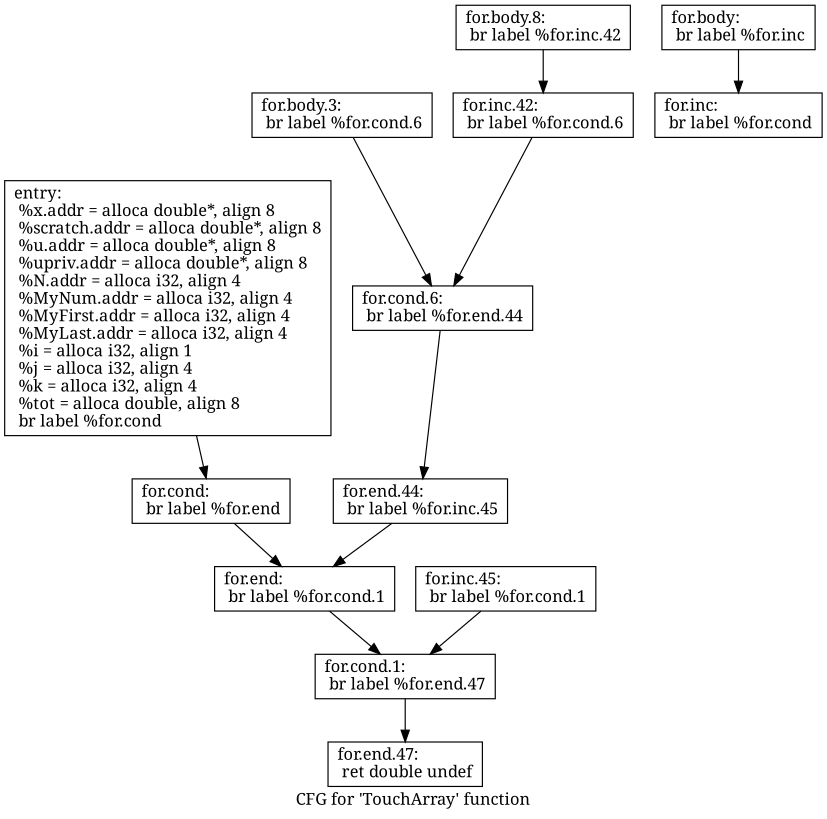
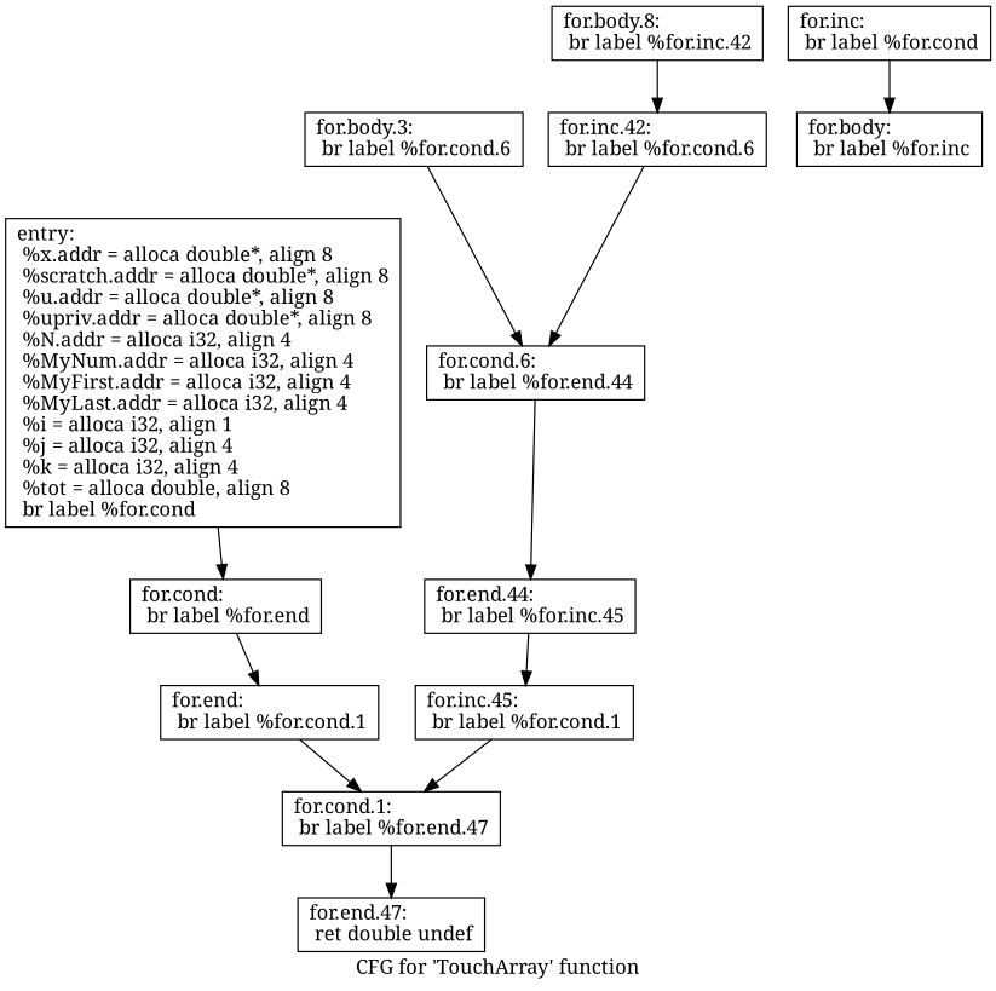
  digraph {
    fontname="Noto Serif"
    label="CFG for 'TouchArray' function"
    node [fontname="Noto Serif" shape=record]
    edge [fontname="Noto Serif"]
    n1 [label="{entry:\l  %x.addr = alloca double*, align 8\l  %scratch.addr = alloca double*, align 8\l  %u.addr = alloca double*, align 8\l  %upriv.addr = alloca double*, align 8\l  %N.addr = alloca i32, align 4\l  %MyNum.addr = alloca i32, align 4\l  %MyFirst.addr = alloca i32, align 4\l  %MyLast.addr = alloca i32, align 4\l  %i = alloca i32, align 1\l  %j = alloca i32, align 4\l  %k = alloca i32, align 4\l  %tot = alloca double, align 8\l  br label %for.cond\l}"]
    n2 [label="{for.cond:                                         \l  br label %for.end\l}"]
    n3 [label="{for.end:                                          \l  br label %for.cond.1\l}"]
    n4 [label="{for.cond.1:                                       \l  br label %for.end.47\l}"]
    n5 [label="{for.end.47:                                       \l  ret double undef\l}"]
    n6 [label="{for.body:                                         \l  br label %for.inc\l}"]
    n7 [label="{for.inc:                                          \l  br label %for.cond\l}"]
    n8 [label="{for.body.3:                                       \l  br label %for.cond.6\l}"]
    n9 [label="{for.cond.6:                                       \l  br label %for.end.44\l}"]
    n10 [label="{for.end.44:                                       \l  br label %for.inc.45\l}"]
    n11 [label="{for.inc.45:                                       \l  br label %for.cond.1\l}"]
    n12 [label="{for.body.8:                                       \l  br label %for.inc.42\l}"]
    n13 [label="{for.inc.42:                                       \l  br label %for.cond.6\l}"]
    n1 -> n2
    n2 -> n3
    n3 -> n4
    n4 -> n5
-   n6 -> n7
+   n7 -> n6
    n8 -> n9
    n9 -> n10
-   n10 -> n3
+   n10 -> n11
    n11 -> n4
    n12 -> n13
    n13 -> n9
  }
